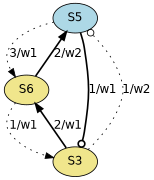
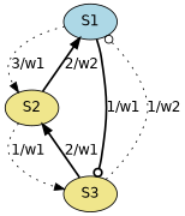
  digraph {
    fontname="DejaVu Sans"
    node [fillcolor=khaki fontname="DejaVu Sans" style=filled]
    edge [arrowhead=normal fontname="DejaVu Sans" style=dotted]
-   n1 [fillcolor=lightblue label=S5]
-   n2 [label=S6]
+   n1 [fillcolor=lightblue label=S1]
+   n2 [label=S2]
    n3 [label=S3]
    n1 -> n2 [label="3/w1"]
    n1 -> n3 [arrowhead=odot label="1/w1" style=bold]
    n2 -> n1 [label="2/w2" style=bold]
    n2 -> n3 [label="1/w1"]
    n3 -> n1 [arrowhead=odot label="1/w2"]
    n3 -> n2 [label="2/w1" style=bold]
  }
